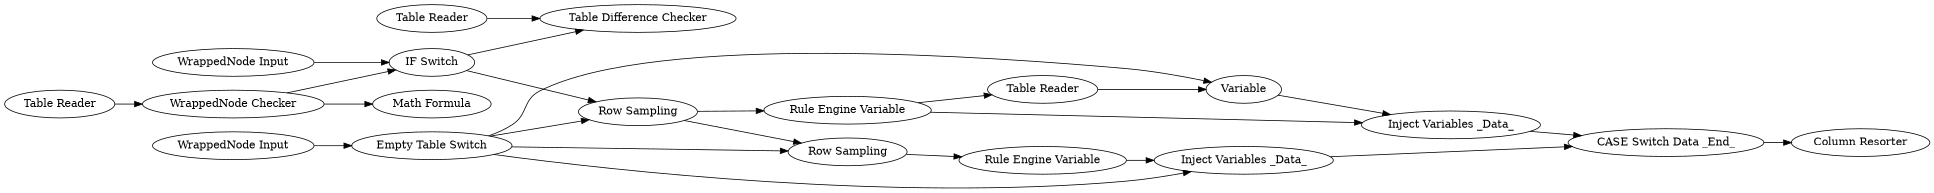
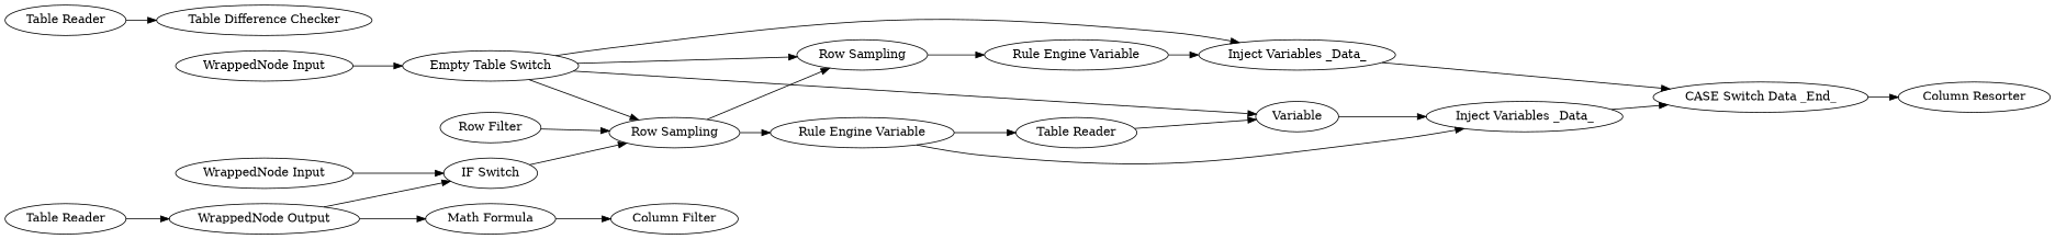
  digraph {
    rankdir=LR
    n1 [label="IF Switch"]
    n2 [label="Table Difference Checker"]
    n3 [label="Row Sampling"]
-   n4 [label="WrappedNode Checker"]
+   n4 [label="WrappedNode Output"]
    n5 [label="Math Formula"]
    n6 [label="Row Sampling"]
    n7 [label="Rule Engine Variable"]
+   n8 [label="Column Filter"]
    n9 [label="WrappedNode Input"]
    n10 [label="Table Reader"]
    n11 [label="Empty Table Switch"]
    n12 [label="Inject Variables _Data_"]
    n13 [label=Variable]
    n14 [label="CASE Switch Data _End_"]
    n15 [label="Rule Engine Variable"]
    n16 [label="Inject Variables _Data_"]
    n17 [label="Column Resorter"]
    n18 [label="Table Reader"]
+   n19 [label="Row Filter"]
    n20 [label="WrappedNode Input"]
    n21 [label="Table Reader"]
-   n1 -> n2
    n1 -> n3
    n3 -> n6
    n3 -> n7
    n4 -> n1
    n4 -> n5
+   n5 -> n8
    n6 -> n15
    n7 -> n16
    n7 -> n21
    n9 -> n1
    n10 -> n2
    n11 -> n3
    n11 -> n6
    n11 -> n12
    n11 -> n13
    n12 -> n14
    n13 -> n16
    n14 -> n17
    n15 -> n12
    n16 -> n14
    n18 -> n4
+   n19 -> n3
    n20 -> n11
    n21 -> n13
  }
